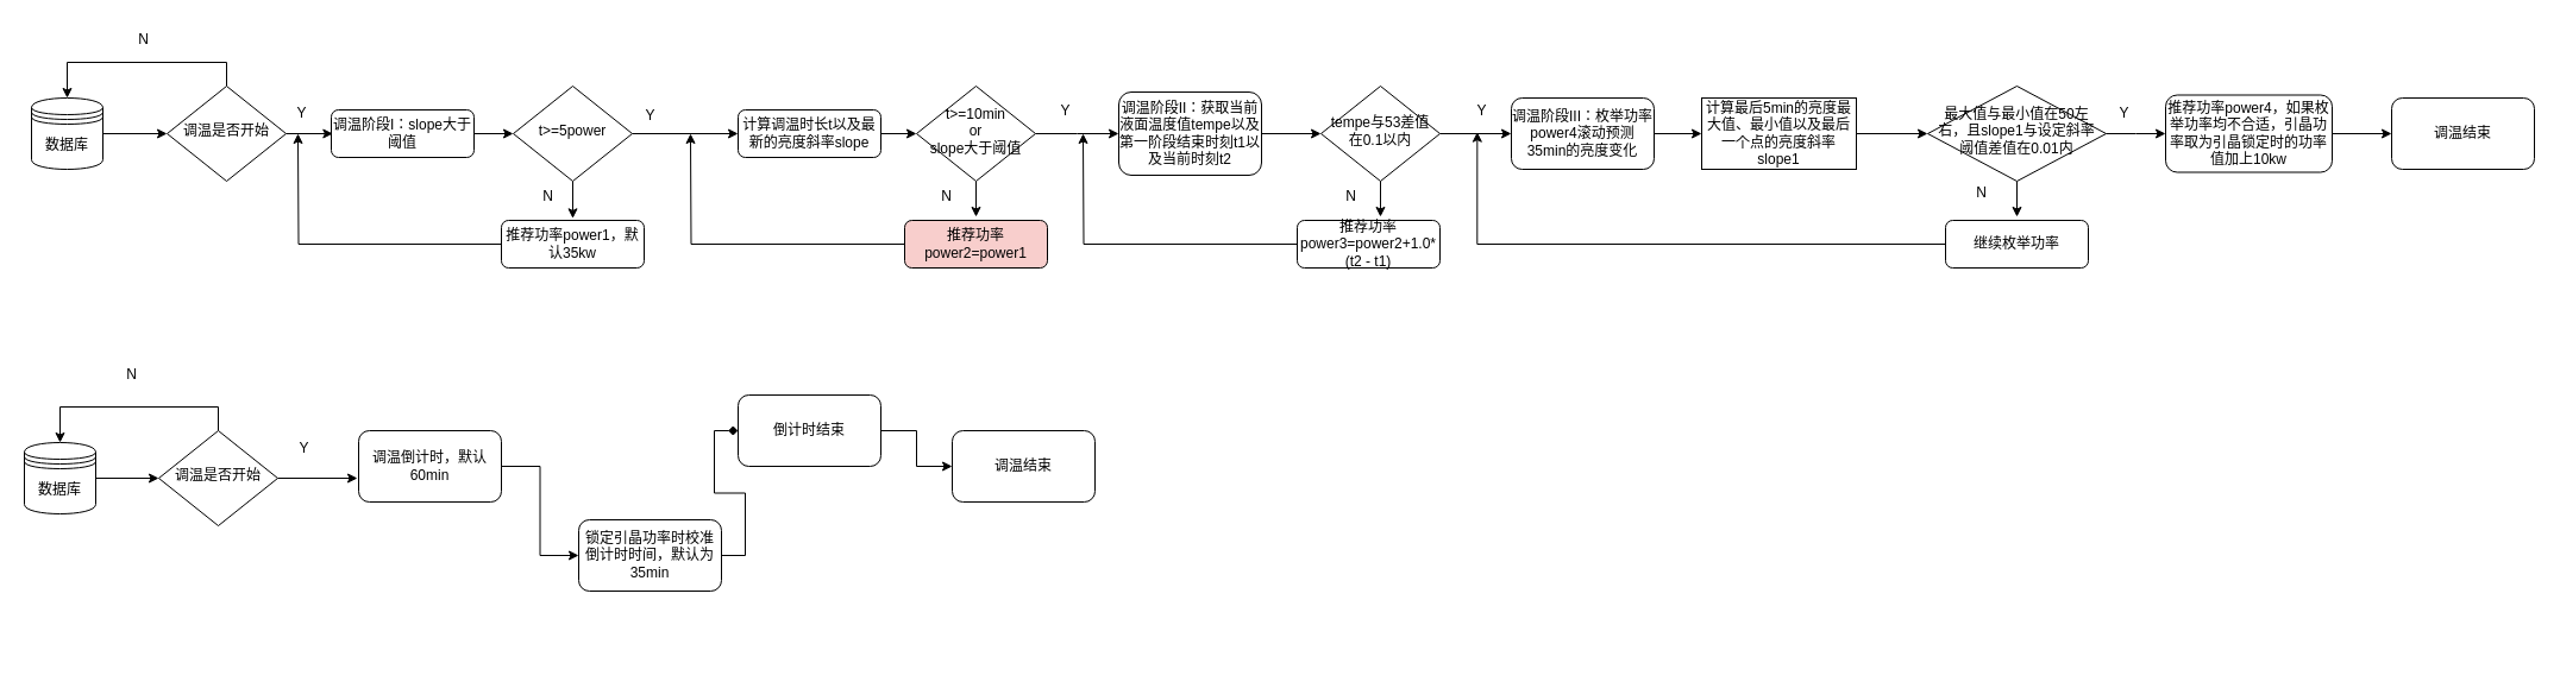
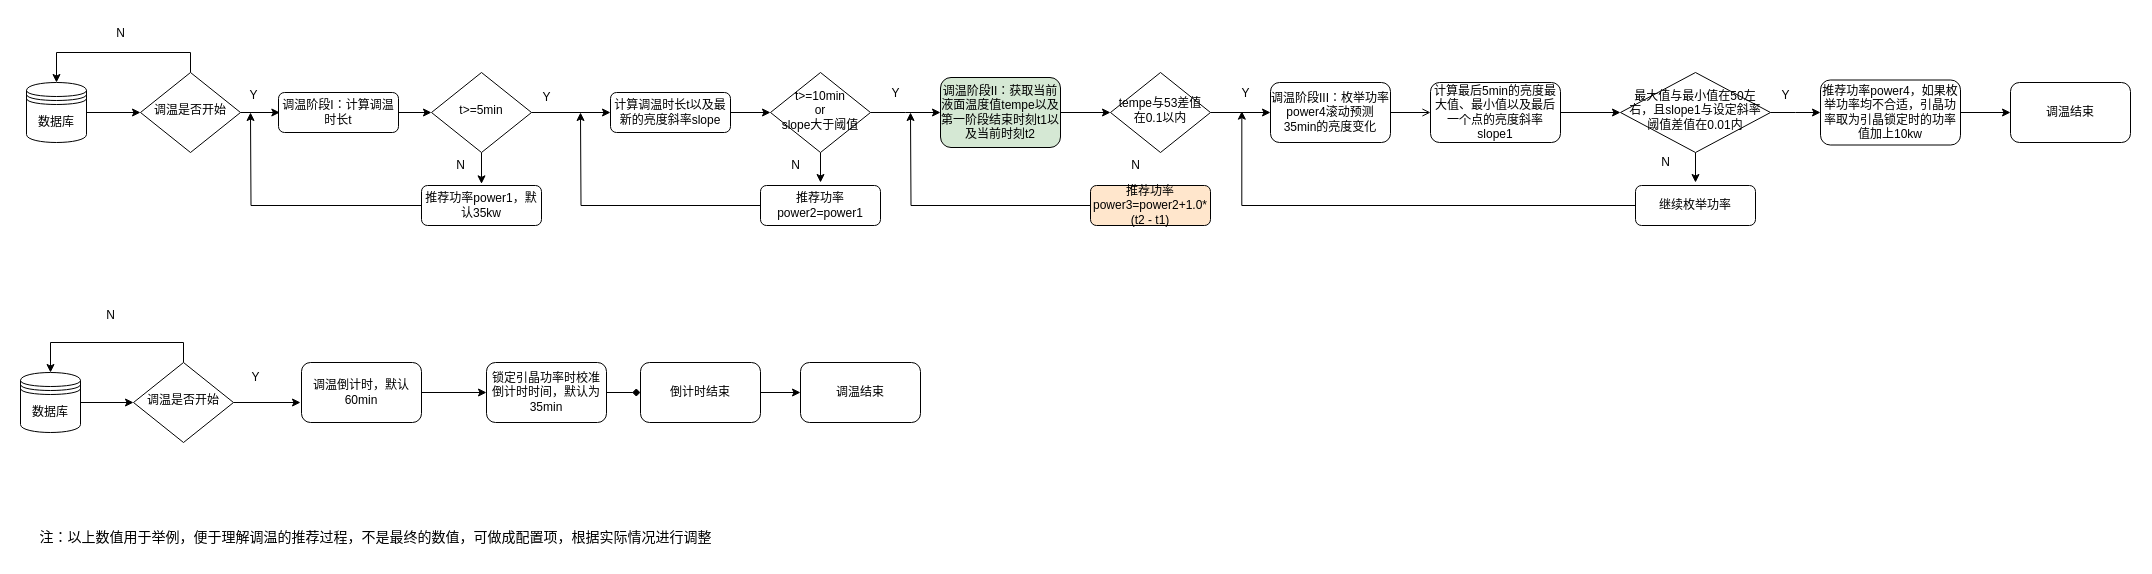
  <mxCell id="0" />
  <mxCell id="1" parent="0" />
  <mxCell id="2" style="edgeStyle=orthogonalEdgeStyle;rounded=0;orthogonalLoop=1;jettySize=auto;html=1;exitX=0.5;exitY=0;exitDx=0;exitDy=0;entryX=0.5;entryY=0;entryDx=0;entryDy=0;labelBackgroundColor=none;fontColor=default;" edge="1" parent="1" source="4" target="6"><mxGeometry relative="1" as="geometry" /></mxCell>
  <mxCell id="3" style="edgeStyle=orthogonalEdgeStyle;rounded=0;orthogonalLoop=1;jettySize=auto;html=1;exitX=1;exitY=0.5;exitDx=0;exitDy=0;labelBackgroundColor=none;fontColor=default;" edge="1" parent="1" source="4"><mxGeometry relative="1" as="geometry"><mxPoint x="279.333" y="112" as="targetPoint" /></mxGeometry></mxCell>
  <mxCell id="4" value="调温是否开始" style="rhombus;whiteSpace=wrap;html=1;shadow=0;fontFamily=Helvetica;fontSize=12;align=center;strokeWidth=1;spacing=6;spacingTop=-4;labelBackgroundColor=none;" parent="1" vertex="1"><mxGeometry x="140" y="72" width="100" height="80" as="geometry" /></mxCell>
  <mxCell id="5" style="edgeStyle=orthogonalEdgeStyle;rounded=0;orthogonalLoop=1;jettySize=auto;html=1;exitX=1;exitY=0.5;exitDx=0;exitDy=0;entryX=0;entryY=0.5;entryDx=0;entryDy=0;labelBackgroundColor=none;fontColor=default;" edge="1" parent="1" source="6" target="4"><mxGeometry relative="1" as="geometry" /></mxCell>
  <mxCell id="6" value="数据库" style="shape=datastore;whiteSpace=wrap;html=1;labelBackgroundColor=none;" vertex="1" parent="1"><mxGeometry x="26" y="82" width="60" height="60" as="geometry" /></mxCell>
  <mxCell id="7" style="edgeStyle=orthogonalEdgeStyle;rounded=0;orthogonalLoop=1;jettySize=auto;html=1;exitX=1;exitY=0.5;exitDx=0;exitDy=0;labelBackgroundColor=none;fontColor=default;shadow=0;" edge="1" parent="1" source="8" target="13"><mxGeometry relative="1" as="geometry" /></mxCell>
- <mxCell id="8" value="调温阶段I：slope大于阈值" style="rounded=1;whiteSpace=wrap;html=1;fontSize=12;glass=0;strokeWidth=1;shadow=0;labelBackgroundColor=none;" vertex="1" parent="1"><mxGeometry x="278" y="92" width="120" height="40" as="geometry" /></mxCell>
+ <mxCell id="8" value="调温阶段I：计算调温时长t" style="rounded=1;whiteSpace=wrap;html=1;fontSize=12;glass=0;strokeWidth=1;shadow=0;labelBackgroundColor=none;" vertex="1" parent="1"><mxGeometry x="278" y="92" width="120" height="40" as="geometry" /></mxCell>
  <mxCell id="9" value="N" style="text;html=1;align=center;verticalAlign=middle;resizable=0;points=[];autosize=1;strokeColor=none;fillColor=none;labelBackgroundColor=none;" vertex="1" parent="1"><mxGeometry x="106" y="20" width="27" height="26" as="geometry" /></mxCell>
  <mxCell id="10" value="Y" style="text;html=1;align=center;verticalAlign=middle;resizable=0;points=[];autosize=1;strokeColor=none;fillColor=none;labelBackgroundColor=none;" vertex="1" parent="1"><mxGeometry x="240" y="82" width="26" height="26" as="geometry" /></mxCell>
  <mxCell id="11" style="edgeStyle=orthogonalEdgeStyle;rounded=0;orthogonalLoop=1;jettySize=auto;html=1;exitX=0.5;exitY=1;exitDx=0;exitDy=0;labelBackgroundColor=none;fontColor=default;shadow=0;" edge="1" parent="1" source="13"><mxGeometry relative="1" as="geometry"><mxPoint x="481" y="183.333" as="targetPoint" /></mxGeometry></mxCell>
  <mxCell id="12" style="edgeStyle=orthogonalEdgeStyle;rounded=0;orthogonalLoop=1;jettySize=auto;html=1;exitX=1;exitY=0.5;exitDx=0;exitDy=0;labelBackgroundColor=none;fontColor=default;shadow=0;" edge="1" parent="1" source="13" target="17"><mxGeometry relative="1" as="geometry" /></mxCell>
- <mxCell id="13" value="t&amp;gt;=5power" style="rhombus;whiteSpace=wrap;html=1;shadow=0;fontFamily=Helvetica;fontSize=12;align=center;strokeWidth=1;spacing=6;spacingTop=-4;labelBackgroundColor=none;" vertex="1" parent="1"><mxGeometry x="431" y="72" width="100" height="80" as="geometry" /></mxCell>
+ <mxCell id="13" value="t&amp;gt;=5min" style="rhombus;whiteSpace=wrap;html=1;shadow=0;fontFamily=Helvetica;fontSize=12;align=center;strokeWidth=1;spacing=6;spacingTop=-4;labelBackgroundColor=none;" vertex="1" parent="1"><mxGeometry x="431" y="72" width="100" height="80" as="geometry" /></mxCell>
  <mxCell id="14" style="edgeStyle=orthogonalEdgeStyle;rounded=0;orthogonalLoop=1;jettySize=auto;html=1;exitX=0;exitY=0.5;exitDx=0;exitDy=0;labelBackgroundColor=none;fontColor=default;" edge="1" parent="1" source="15"><mxGeometry relative="1" as="geometry"><mxPoint x="250" y="112" as="targetPoint" /></mxGeometry></mxCell>
  <mxCell id="15" value="推荐功率power1，默认35kw" style="rounded=1;whiteSpace=wrap;html=1;fontSize=12;glass=0;strokeWidth=1;shadow=0;labelBackgroundColor=none;" vertex="1" parent="1"><mxGeometry x="421" y="185" width="120" height="40" as="geometry" /></mxCell>
  <mxCell id="16" style="edgeStyle=orthogonalEdgeStyle;rounded=0;orthogonalLoop=1;jettySize=auto;html=1;exitX=1;exitY=0.5;exitDx=0;exitDy=0;entryX=0;entryY=0.5;entryDx=0;entryDy=0;labelBackgroundColor=none;fontColor=default;shadow=0;" edge="1" parent="1" source="17" target="20"><mxGeometry relative="1" as="geometry" /></mxCell>
- <mxCell id="17" value="计算调温时长t以及最新的亮度斜率slope" style="rounded=1;whiteSpace=wrap;html=1;fontSize=12;glass=0;strokeWidth=1;shadow=0;labelBackgroundColor=none;" vertex="1" parent="1"><mxGeometry x="620" y="92" width="120" height="40" as="geometry" /></mxCell>
+ <mxCell id="17" value="计算调温时长t以及最新的亮度斜率slope" style="rounded=1;whiteSpace=wrap;html=1;fontSize=12;glass=0;strokeWidth=1;shadow=0;labelBackgroundColor=none;" vertex="1" parent="1"><mxGeometry x="610" y="92" width="120" height="40" as="geometry" /></mxCell>
  <mxCell id="18" style="edgeStyle=orthogonalEdgeStyle;rounded=0;orthogonalLoop=1;jettySize=auto;html=1;exitX=1;exitY=0.5;exitDx=0;exitDy=0;labelBackgroundColor=none;fontColor=default;shadow=0;" edge="1" parent="1" source="20"><mxGeometry relative="1" as="geometry"><mxPoint x="940" y="112" as="targetPoint" /></mxGeometry></mxCell>
  <mxCell id="19" style="edgeStyle=orthogonalEdgeStyle;rounded=0;orthogonalLoop=1;jettySize=auto;html=1;exitX=0.5;exitY=1;exitDx=0;exitDy=0;labelBackgroundColor=none;fontColor=default;shadow=0;" edge="1" parent="1" source="20"><mxGeometry relative="1" as="geometry"><mxPoint x="820" y="182" as="targetPoint" /></mxGeometry></mxCell>
  <mxCell id="20" value="t&amp;gt;=10min&lt;br&gt;or&lt;br&gt;slope大于阈值" style="rhombus;whiteSpace=wrap;html=1;shadow=0;fontFamily=Helvetica;fontSize=12;align=center;strokeWidth=1;spacing=6;spacingTop=-4;labelBackgroundColor=none;" vertex="1" parent="1"><mxGeometry x="770" y="72" width="100" height="80" as="geometry" /></mxCell>
  <mxCell id="21" style="edgeStyle=orthogonalEdgeStyle;rounded=0;orthogonalLoop=1;jettySize=auto;html=1;exitX=0;exitY=0.5;exitDx=0;exitDy=0;labelBackgroundColor=none;fontColor=default;shadow=0;" edge="1" parent="1" source="22"><mxGeometry relative="1" as="geometry"><mxPoint x="580" y="112" as="targetPoint" /></mxGeometry></mxCell>
- <mxCell id="22" value="推荐功率power2=power1" style="rounded=1;whiteSpace=wrap;html=1;fontSize=12;glass=0;strokeWidth=1;shadow=0;labelBackgroundColor=none;fillColor=#f8cecc;" vertex="1" parent="1"><mxGeometry x="760" y="185" width="120" height="40" as="geometry" /></mxCell>
+ <mxCell id="22" value="推荐功率power2=power1" style="rounded=1;whiteSpace=wrap;html=1;fontSize=12;glass=0;strokeWidth=1;shadow=0;labelBackgroundColor=none;" vertex="1" parent="1"><mxGeometry x="760" y="185" width="120" height="40" as="geometry" /></mxCell>
  <mxCell id="23" value="Y" style="text;html=1;align=center;verticalAlign=middle;resizable=0;points=[];autosize=1;strokeColor=none;fillColor=none;labelBackgroundColor=none;shadow=0;" vertex="1" parent="1"><mxGeometry x="531" y="82" width="30" height="30" as="geometry" /></mxCell>
  <mxCell id="24" value="N" style="text;html=1;align=center;verticalAlign=middle;resizable=0;points=[];autosize=1;strokeColor=none;fillColor=none;labelBackgroundColor=none;shadow=0;" vertex="1" parent="1"><mxGeometry x="445" y="150" width="30" height="30" as="geometry" /></mxCell>
  <mxCell id="25" value="Y" style="text;html=1;align=center;verticalAlign=middle;resizable=0;points=[];autosize=1;strokeColor=none;fillColor=none;labelBackgroundColor=none;shadow=0;" vertex="1" parent="1"><mxGeometry x="880" y="78" width="30" height="30" as="geometry" /></mxCell>
  <mxCell id="26" value="N" style="text;html=1;align=center;verticalAlign=middle;resizable=0;points=[];autosize=1;strokeColor=none;fillColor=none;labelBackgroundColor=none;shadow=0;" vertex="1" parent="1"><mxGeometry x="780" y="150" width="30" height="30" as="geometry" /></mxCell>
- <mxCell id="27" value="调温阶段II：获取当前液面温度值tempe以及第一阶段结束时刻t1以及当前时刻t2" style="rounded=1;whiteSpace=wrap;html=1;fontSize=12;glass=0;strokeWidth=1;shadow=0;labelBackgroundColor=none;" vertex="1" parent="1"><mxGeometry x="940" y="77" width="120" height="70" as="geometry" /></mxCell>
+ <mxCell id="27" value="调温阶段II：获取当前液面温度值tempe以及第一阶段结束时刻t1以及当前时刻t2" style="rounded=1;whiteSpace=wrap;html=1;fontSize=12;glass=0;strokeWidth=1;shadow=0;labelBackgroundColor=none;fillColor=#d5e8d4;" vertex="1" parent="1"><mxGeometry x="940" y="77" width="120" height="70" as="geometry" /></mxCell>
  <mxCell id="28" style="edgeStyle=orthogonalEdgeStyle;rounded=0;orthogonalLoop=1;jettySize=auto;html=1;exitX=1;exitY=0.5;exitDx=0;exitDy=0;entryX=0;entryY=0.5;entryDx=0;entryDy=0;labelBackgroundColor=none;fontColor=default;" edge="1" parent="1" source="29" target="36"><mxGeometry relative="1" as="geometry" /></mxCell>
  <mxCell id="29" value="tempe与53差值在0.1以内" style="rhombus;whiteSpace=wrap;html=1;shadow=0;fontFamily=Helvetica;fontSize=12;align=center;strokeWidth=1;spacing=6;spacingTop=-4;labelBackgroundColor=none;" vertex="1" parent="1"><mxGeometry x="1110" y="72" width="100" height="80" as="geometry" /></mxCell>
  <mxCell id="30" style="edgeStyle=orthogonalEdgeStyle;rounded=0;orthogonalLoop=1;jettySize=auto;html=1;exitX=1;exitY=0.5;exitDx=0;exitDy=0;entryX=0;entryY=0.5;entryDx=0;entryDy=0;labelBackgroundColor=none;fontColor=default;" edge="1" parent="1" source="27" target="29"><mxGeometry relative="1" as="geometry" /></mxCell>
  <mxCell id="31" style="edgeStyle=orthogonalEdgeStyle;rounded=0;orthogonalLoop=1;jettySize=auto;html=1;exitX=0;exitY=0.5;exitDx=0;exitDy=0;labelBackgroundColor=none;fontColor=default;" edge="1" parent="1" source="32"><mxGeometry relative="1" as="geometry"><mxPoint x="910" y="112" as="targetPoint" /></mxGeometry></mxCell>
- <mxCell id="32" value="推荐功率power3=power2+1.0*(t2 - t1)" style="rounded=1;whiteSpace=wrap;html=1;fontSize=12;glass=0;strokeWidth=1;shadow=0;labelBackgroundColor=none;" vertex="1" parent="1"><mxGeometry x="1090" y="185" width="120" height="40" as="geometry" /></mxCell>
- <mxCell id="33" style="edgeStyle=orthogonalEdgeStyle;rounded=0;orthogonalLoop=1;jettySize=auto;html=1;exitX=0.5;exitY=1;exitDx=0;exitDy=0;entryX=0.583;entryY=-0.075;entryDx=0;entryDy=0;entryPerimeter=0;labelBackgroundColor=none;fontColor=default;" edge="1" parent="1" source="29" target="32"><mxGeometry relative="1" as="geometry" /></mxCell>
+ <mxCell id="32" value="推荐功率power3=power2+1.0*(t2 - t1)" style="rounded=1;whiteSpace=wrap;html=1;fontSize=12;glass=0;strokeWidth=1;shadow=0;labelBackgroundColor=none;fillColor=#ffe6cc;" vertex="1" parent="1"><mxGeometry x="1090" y="185" width="120" height="40" as="geometry" /></mxCell>
  <mxCell id="34" value="N" style="text;html=1;align=center;verticalAlign=middle;resizable=0;points=[];autosize=1;strokeColor=none;fillColor=none;labelBackgroundColor=none;" vertex="1" parent="1"><mxGeometry x="1120" y="150" width="30" height="30" as="geometry" /></mxCell>
- <mxCell id="35" style="edgeStyle=orthogonalEdgeStyle;rounded=0;orthogonalLoop=1;jettySize=auto;html=1;exitX=1;exitY=0.5;exitDx=0;exitDy=0;entryX=0;entryY=0.5;entryDx=0;entryDy=0;" edge="1" parent="1" source="36" target="39"><mxGeometry relative="1" as="geometry" /></mxCell>
+ <mxCell id="35" style="edgeStyle=orthogonalEdgeStyle;rounded=0;orthogonalLoop=1;jettySize=auto;html=1;exitX=1;exitY=0.5;exitDx=0;exitDy=0;entryX=0;entryY=0.5;entryDx=0;entryDy=0;endArrow=open;" edge="1" parent="1" source="36" target="39"><mxGeometry relative="1" as="geometry" /></mxCell>
  <mxCell id="36" value="调温阶段III：枚举功率power4滚动预测35min的亮度变化" style="rounded=1;whiteSpace=wrap;html=1;fontSize=12;glass=0;strokeWidth=1;shadow=0;labelBackgroundColor=none;" vertex="1" parent="1"><mxGeometry x="1270" y="82" width="120" height="60" as="geometry" /></mxCell>
  <mxCell id="37" value="Y" style="text;html=1;align=center;verticalAlign=middle;resizable=0;points=[];autosize=1;strokeColor=none;fillColor=none;labelBackgroundColor=none;" vertex="1" parent="1"><mxGeometry x="1230" y="78" width="30" height="30" as="geometry" /></mxCell>
  <mxCell id="38" style="edgeStyle=orthogonalEdgeStyle;rounded=0;orthogonalLoop=1;jettySize=auto;html=1;exitX=1;exitY=0.5;exitDx=0;exitDy=0;" edge="1" parent="1" source="39" target="42"><mxGeometry relative="1" as="geometry" /></mxCell>
- <mxCell id="39" value="计算最后5min的亮度最大值、最小值以及最后一个点的亮度斜率slope1" style="whiteSpace=wrap;html=1;fontSize=12;glass=0;strokeWidth=1;shadow=0;labelBackgroundColor=none;rounded=0;" vertex="1" parent="1"><mxGeometry x="1430" y="82" width="130" height="60" as="geometry" /></mxCell>
+ <mxCell id="39" value="计算最后5min的亮度最大值、最小值以及最后一个点的亮度斜率slope1" style="rounded=1;whiteSpace=wrap;html=1;fontSize=12;glass=0;strokeWidth=1;shadow=0;labelBackgroundColor=none;" vertex="1" parent="1"><mxGeometry x="1430" y="82" width="130" height="60" as="geometry" /></mxCell>
  <mxCell id="40" style="edgeStyle=orthogonalEdgeStyle;rounded=0;orthogonalLoop=1;jettySize=auto;html=1;exitX=1;exitY=0.5;exitDx=0;exitDy=0;" edge="1" parent="1" source="42"><mxGeometry relative="1" as="geometry"><mxPoint x="1820" y="112" as="targetPoint" /></mxGeometry></mxCell>
  <mxCell id="41" style="edgeStyle=orthogonalEdgeStyle;rounded=0;orthogonalLoop=1;jettySize=auto;html=1;exitX=0.5;exitY=1;exitDx=0;exitDy=0;" edge="1" parent="1" source="42"><mxGeometry relative="1" as="geometry"><mxPoint x="1695" y="182" as="targetPoint" /><Array as="points"><mxPoint x="1695" y="182" /><mxPoint x="1695" y="182" /></Array></mxGeometry></mxCell>
  <mxCell id="42" value="最大值与最小值在50左右，且slope1与设定斜率阈值差值在0.01内" style="rhombus;whiteSpace=wrap;html=1;shadow=0;fontFamily=Helvetica;fontSize=12;align=center;strokeWidth=1;spacing=6;spacingTop=-4;labelBackgroundColor=none;" vertex="1" parent="1"><mxGeometry x="1620" y="72" width="150" height="80" as="geometry" /></mxCell>
  <mxCell id="43" style="edgeStyle=orthogonalEdgeStyle;rounded=0;orthogonalLoop=1;jettySize=auto;html=1;exitX=1;exitY=0.5;exitDx=0;exitDy=0;entryX=0;entryY=0.5;entryDx=0;entryDy=0;" edge="1" parent="1" source="44" target="45"><mxGeometry relative="1" as="geometry" /></mxCell>
  <mxCell id="44" value="推荐功率power4，如果枚举功率均不合适，引晶功率取为引晶锁定时的功率值加上10kw" style="rounded=1;whiteSpace=wrap;html=1;fontSize=12;glass=0;strokeWidth=1;shadow=0;labelBackgroundColor=none;" vertex="1" parent="1"><mxGeometry x="1820" y="79.5" width="140" height="65" as="geometry" /></mxCell>
  <mxCell id="45" value="调温结束" style="rounded=1;whiteSpace=wrap;html=1;fontSize=12;glass=0;strokeWidth=1;shadow=0;labelBackgroundColor=none;" vertex="1" parent="1"><mxGeometry x="2010" y="82" width="120" height="60" as="geometry" /></mxCell>
  <mxCell id="46" value="继续枚举功率" style="rounded=1;whiteSpace=wrap;html=1;fontSize=12;glass=0;strokeWidth=1;shadow=0;labelBackgroundColor=none;" vertex="1" parent="1"><mxGeometry x="1635" y="185" width="120" height="40" as="geometry" /></mxCell>
  <mxCell id="47" style="edgeStyle=orthogonalEdgeStyle;rounded=0;orthogonalLoop=1;jettySize=auto;html=1;exitX=0;exitY=0.5;exitDx=0;exitDy=0;entryX=0.378;entryY=1.089;entryDx=0;entryDy=0;entryPerimeter=0;" edge="1" parent="1" source="46" target="37"><mxGeometry relative="1" as="geometry" /></mxCell>
  <mxCell id="48" style="edgeStyle=orthogonalEdgeStyle;rounded=0;orthogonalLoop=1;jettySize=auto;html=1;exitX=1;exitY=0.5;exitDx=0;exitDy=0;entryX=0;entryY=0.5;entryDx=0;entryDy=0;" edge="1" parent="1" source="49" target="52"><mxGeometry relative="1" as="geometry" /></mxCell>
  <mxCell id="49" value="数据库" style="shape=datastore;whiteSpace=wrap;html=1;labelBackgroundColor=none;" vertex="1" parent="1"><mxGeometry x="20" y="372" width="60" height="60" as="geometry" /></mxCell>
  <mxCell id="50" style="edgeStyle=orthogonalEdgeStyle;rounded=0;orthogonalLoop=1;jettySize=auto;html=1;exitX=0.5;exitY=0;exitDx=0;exitDy=0;entryX=0.5;entryY=0;entryDx=0;entryDy=0;" edge="1" parent="1" source="52" target="49"><mxGeometry relative="1" as="geometry" /></mxCell>
  <mxCell id="51" style="edgeStyle=orthogonalEdgeStyle;rounded=0;orthogonalLoop=1;jettySize=auto;html=1;exitX=1;exitY=0.5;exitDx=0;exitDy=0;" edge="1" parent="1" source="52"><mxGeometry relative="1" as="geometry"><mxPoint x="300" y="402" as="targetPoint" /></mxGeometry></mxCell>
  <mxCell id="52" value="调温是否开始" style="rhombus;whiteSpace=wrap;html=1;shadow=0;fontFamily=Helvetica;fontSize=12;align=center;strokeWidth=1;spacing=6;spacingTop=-4;labelBackgroundColor=none;" vertex="1" parent="1"><mxGeometry x="133" y="362" width="100" height="80" as="geometry" /></mxCell>
  <mxCell id="53" value="N" style="text;html=1;align=center;verticalAlign=middle;resizable=0;points=[];autosize=1;strokeColor=none;fillColor=none;" vertex="1" parent="1"><mxGeometry x="95" y="300" width="30" height="30" as="geometry" /></mxCell>
  <mxCell id="54" value="Y" style="text;html=1;align=center;verticalAlign=middle;resizable=0;points=[];autosize=1;strokeColor=none;fillColor=none;" vertex="1" parent="1"><mxGeometry x="240" y="362" width="30" height="30" as="geometry" /></mxCell>
  <mxCell id="55" style="edgeStyle=orthogonalEdgeStyle;rounded=0;orthogonalLoop=1;jettySize=auto;html=1;exitX=1;exitY=0.5;exitDx=0;exitDy=0;entryX=0;entryY=0.5;entryDx=0;entryDy=0;" edge="1" parent="1" source="56" target="58"><mxGeometry relative="1" as="geometry" /></mxCell>
  <mxCell id="56" value="调温倒计时，默认60min" style="rounded=1;whiteSpace=wrap;html=1;fontSize=12;glass=0;strokeWidth=1;shadow=0;labelBackgroundColor=none;" vertex="1" parent="1"><mxGeometry x="301" y="362" width="120" height="60" as="geometry" /></mxCell>
  <mxCell id="57" style="edgeStyle=orthogonalEdgeStyle;rounded=0;orthogonalLoop=1;jettySize=auto;html=1;exitX=1;exitY=0.5;exitDx=0;exitDy=0;entryX=0;entryY=0.5;entryDx=0;entryDy=0;endArrow=diamond;" edge="1" parent="1" source="58" target="60"><mxGeometry relative="1" as="geometry" /></mxCell>
- <mxCell id="58" value="锁定引晶功率时校准倒计时时间，默认为35min" style="rounded=1;whiteSpace=wrap;html=1;fontSize=12;glass=0;strokeWidth=1;shadow=0;labelBackgroundColor=none;" vertex="1" parent="1"><mxGeometry x="486" y="437" width="120" height="60" as="geometry" /></mxCell>
+ <mxCell id="58" value="锁定引晶功率时校准倒计时时间，默认为35min" style="rounded=1;whiteSpace=wrap;html=1;fontSize=12;glass=0;strokeWidth=1;shadow=0;labelBackgroundColor=none;" vertex="1" parent="1"><mxGeometry x="486" y="362" width="120" height="60" as="geometry" /></mxCell>
  <mxCell id="59" style="edgeStyle=orthogonalEdgeStyle;rounded=0;orthogonalLoop=1;jettySize=auto;html=1;exitX=1;exitY=0.5;exitDx=0;exitDy=0;entryX=0;entryY=0.5;entryDx=0;entryDy=0;" edge="1" parent="1" source="60" target="61"><mxGeometry relative="1" as="geometry" /></mxCell>
- <mxCell id="60" value="倒计时结束" style="rounded=1;whiteSpace=wrap;html=1;fontSize=12;glass=0;strokeWidth=1;shadow=0;labelBackgroundColor=none;" vertex="1" parent="1"><mxGeometry x="620" y="332" width="120" height="60" as="geometry" /></mxCell>
+ <mxCell id="60" value="倒计时结束" style="rounded=1;whiteSpace=wrap;html=1;fontSize=12;glass=0;strokeWidth=1;shadow=0;labelBackgroundColor=none;" vertex="1" parent="1"><mxGeometry x="640" y="362" width="120" height="60" as="geometry" /></mxCell>
  <mxCell id="61" value="调温结束" style="rounded=1;whiteSpace=wrap;html=1;fontSize=12;glass=0;strokeWidth=1;shadow=0;labelBackgroundColor=none;" vertex="1" parent="1"><mxGeometry x="800" y="362" width="120" height="60" as="geometry" /></mxCell>
  <mxCell id="62" value="Y" style="text;html=1;align=center;verticalAlign=middle;resizable=0;points=[];autosize=1;strokeColor=none;fillColor=none;" vertex="1" parent="1"><mxGeometry x="1770" y="80" width="30" height="30" as="geometry" /></mxCell>
  <mxCell id="63" value="N" style="text;html=1;align=center;verticalAlign=middle;resizable=0;points=[];autosize=1;strokeColor=none;fillColor=none;" vertex="1" parent="1"><mxGeometry x="1650" y="147" width="30" height="30" as="geometry" /></mxCell>
+ <mxCell id="64" value="&lt;font style=&quot;font-size: 14px;&quot;&gt;注：以上数值用于举例，便于理解调温的推荐过程，不是最终的数值，可做成配置项，根据实际情况进行调整&lt;/font&gt;" style="text;html=1;align=center;verticalAlign=middle;resizable=0;points=[];autosize=1;strokeColor=none;fillColor=none;" vertex="1" parent="1"><mxGeometry x="25" y="522" width="700" height="30" as="geometry" /></mxCell>
